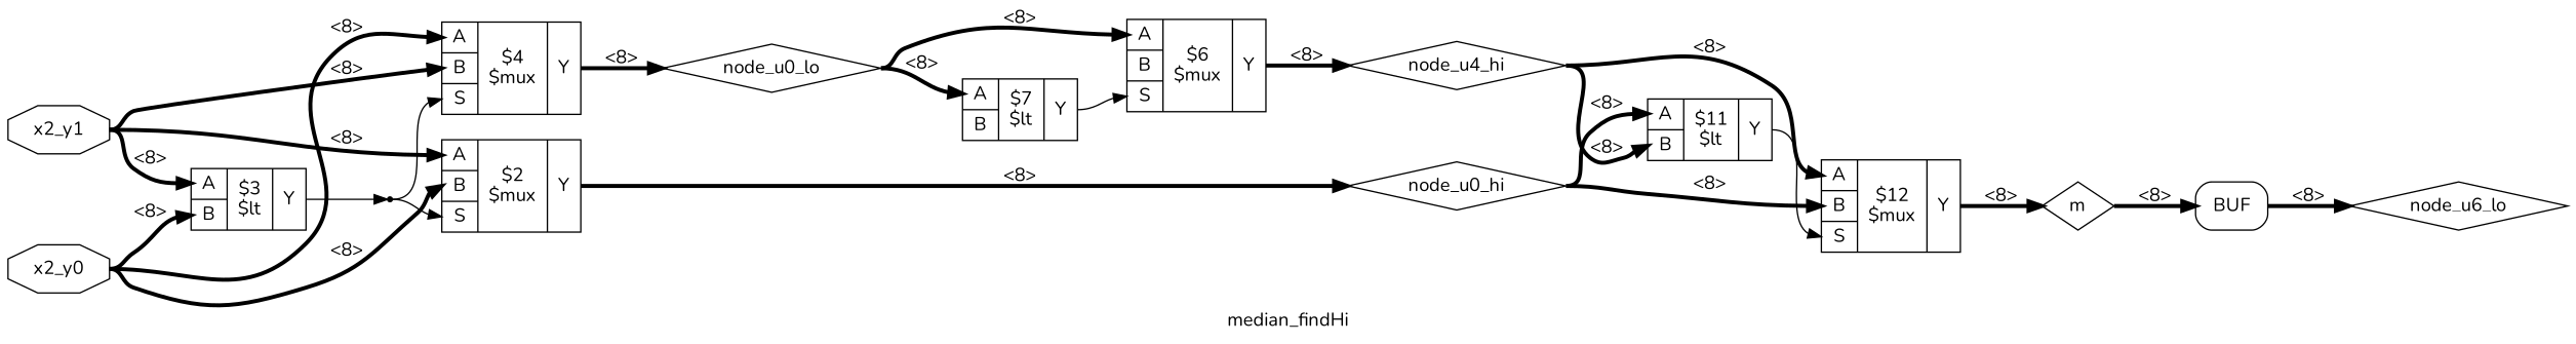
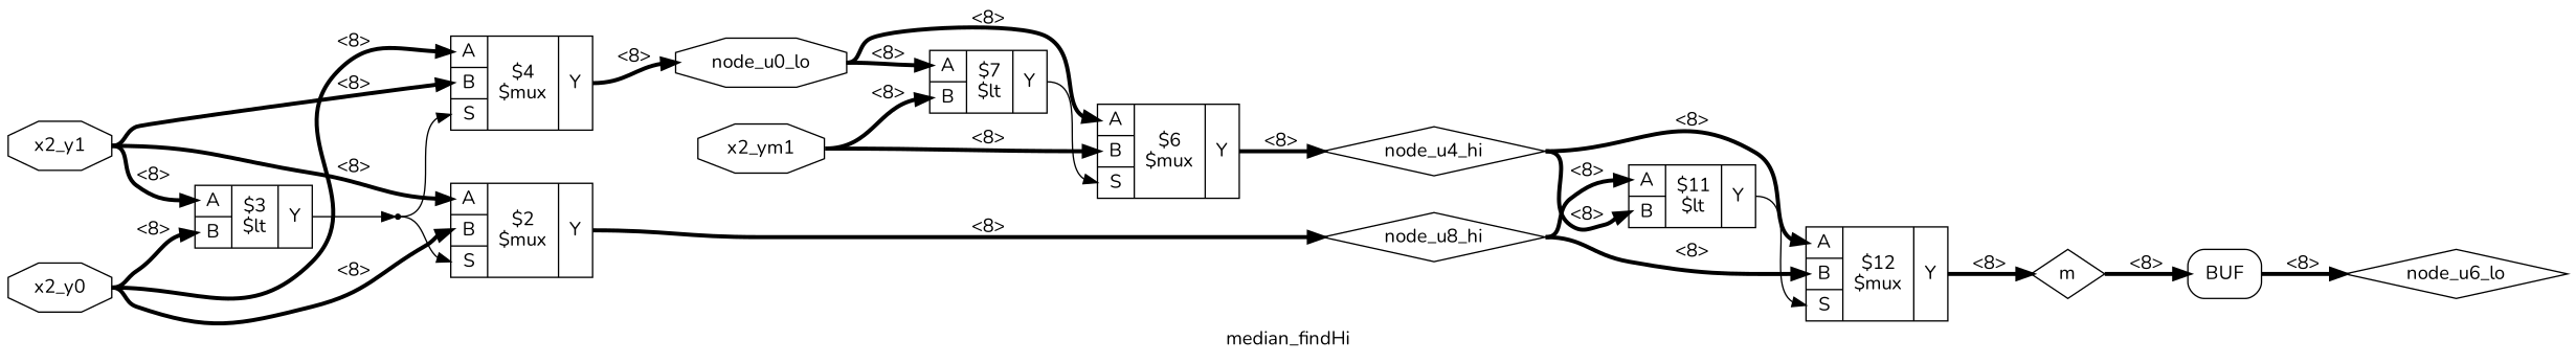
  digraph {
    fontname=Nunito
    label=median_findHi
    rankdir=LR
    remincross=true
    node [fontname=Nunito shape=record]
    edge [color=black fontname=Nunito headport="p13:w" style="setlinewidth(3)" tailport=e]
    n5 [color=black fontcolor=black label=m shape=diamond]
    x0 [label=BUF shape=box style=rounded]
    n9 [color=black fontcolor=black label=node_u6_lo shape=diamond]
-   n6 [color=black fontcolor=black label=node_u0_hi shape=diamond]
+   n6 [color=black fontcolor=black label=node_u8_hi shape=diamond]
    c18 [label="{{<p13> A|<p14> B}|$11\n$lt|{<p15> Y}}"]
    c23 [label="{{<p13> A|<p14> B|<p19> S}|$12\n$mux|{<p15> Y}}"]
-   n7 [color=black fontcolor=black label=node_u0_lo shape=diamond]
+   n7 [color=black fontcolor=black label=node_u0_lo shape=octagon]
    c17 [label="{{<p13> A|<p14> B}|$7\n$lt|{<p15> Y}}"]
    c22 [label="{{<p13> A|<p14> B|<p19> S}|$6\n$mux|{<p15> Y}}"]
    n8 [color=black fontcolor=black label=node_u4_hi shape=diamond]
    n10 [color=black fontcolor=black label=x2_y0 shape=octagon]
    c16 [label="{{<p13> A|<p14> B}|$3\n$lt|{<p15> Y}}"]
    c20 [label="{{<p13> A|<p14> B|<p19> S}|$2\n$mux|{<p15> Y}}"]
    c21 [label="{{<p13> A|<p14> B|<p19> S}|$4\n$mux|{<p15> Y}}"]
    n2 [shape=point]
    n11 [color=black fontcolor=black label=x2_y1 shape=octagon]
+   n12 [color=black fontcolor=black label=x2_ym1 shape=octagon]
    n5 -> x0 [headport="w:w" label="<8>"]
    x0 -> n9 [headport=w label="<8>" tailport="e:e"]
    n6 -> c18 [label="<8>"]
    n6 -> c23 [headport="p14:w" label="<8>"]
    c18 -> c23 [headport="p19:w" tailport="p15:e" style=""]
    c23 -> n5 [headport=w label="<8>" tailport="p15:e"]
    n7 -> c17 [label="<8>"]
    n7 -> c22 [label="<8>"]
    c17 -> c22 [headport="p19:w" tailport="p15:e" style=""]
    c22 -> n8 [headport=w label="<8>" tailport="p15:e"]
    n8 -> c18 [headport="p14:w" label="<8>"]
    n8 -> c23 [label="<8>"]
    n10 -> c16 [headport="p14:w" label="<8>"]
    n10 -> c20 [headport="p14:w" label="<8>"]
    n10 -> c21 [label="<8>"]
    c16 -> n2 [headport=w tailport="p15:e" style=""]
    c20 -> n6 [headport=w label="<8>" tailport="p15:e"]
    c21 -> n7 [headport=w label="<8>" tailport="p15:e"]
    n2 -> c20 [headport="p19:w" style=""]
    n2 -> c21 [headport="p19:w" style=""]
    n11 -> c16 [label="<8>"]
    n11 -> c20 [label="<8>"]
    n11 -> c21 [headport="p14:w" label="<8>"]
+   n12 -> c17 [headport="p14:w" label="<8>"]
+   n12 -> c22 [headport="p14:w" label="<8>"]
  }
